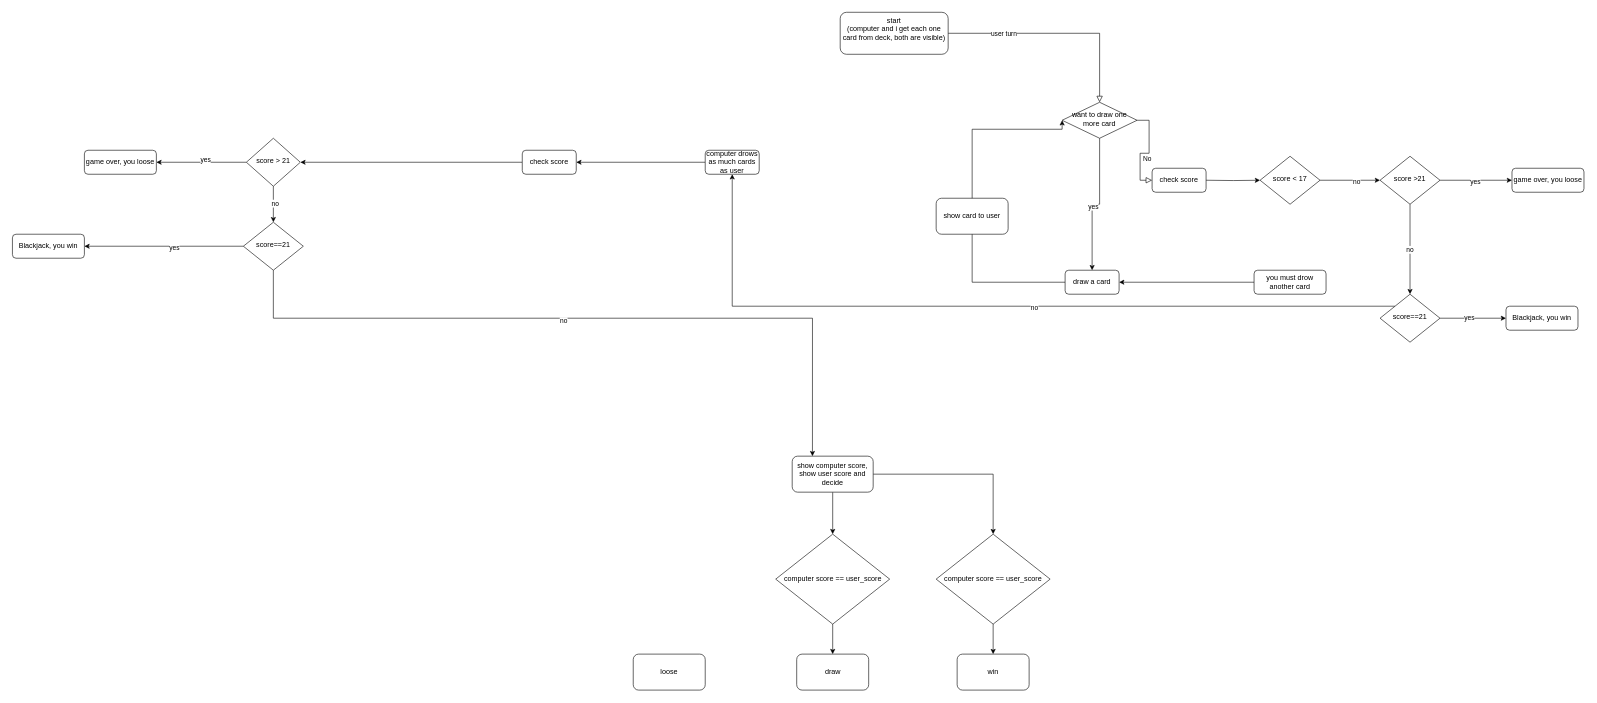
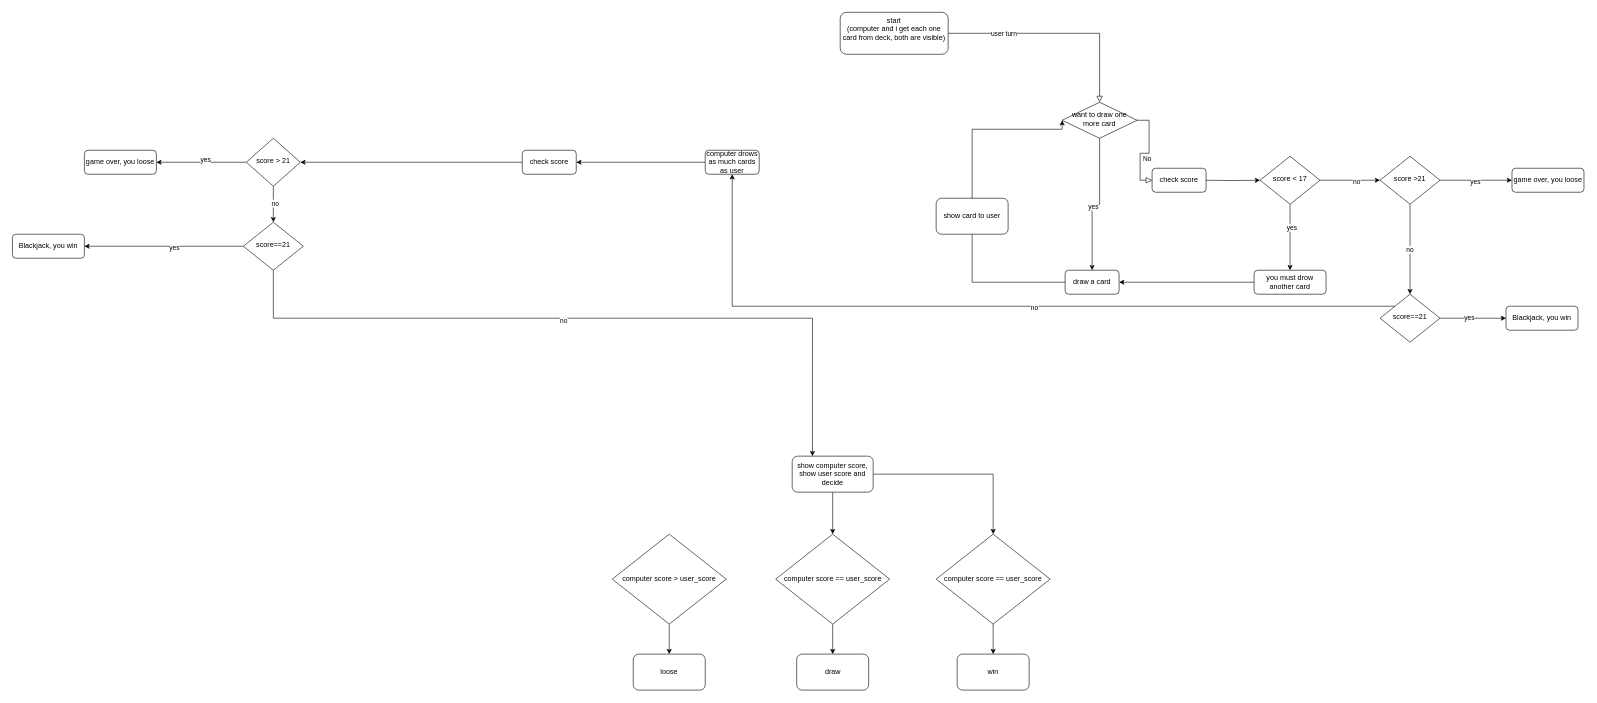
  <mxCell id="0" />
  <mxCell id="1" parent="0" />
  <mxCell id="2" value="" style="rounded=0;html=1;jettySize=auto;orthogonalLoop=1;fontSize=11;endArrow=block;endFill=0;endSize=8;strokeWidth=1;shadow=0;labelBackgroundColor=none;edgeStyle=orthogonalEdgeStyle;" parent="1" source="4" target="8" edge="1"><mxGeometry relative="1" as="geometry" /></mxCell>
  <mxCell id="3" value="user turn" style="edgeLabel;html=1;align=center;verticalAlign=middle;resizable=0;points=[];" vertex="1" connectable="0" parent="2"><mxGeometry x="-0.502" relative="1" as="geometry"><mxPoint as="offset" /></mxGeometry></mxCell>
  <mxCell id="4" value="start&lt;br&gt;(computer and i get each one card from deck, both are visible)&lt;div&gt;&lt;br&gt;&lt;/div&gt;" style="rounded=1;whiteSpace=wrap;html=1;fontSize=12;glass=0;strokeWidth=1;shadow=0;" parent="1" vertex="1"><mxGeometry x="1400" y="20" width="180" height="70" as="geometry" /></mxCell>
  <mxCell id="5" value="No" style="edgeStyle=orthogonalEdgeStyle;rounded=0;html=1;jettySize=auto;orthogonalLoop=1;fontSize=11;endArrow=block;endFill=0;endSize=8;strokeWidth=1;shadow=0;labelBackgroundColor=none;entryX=0;entryY=0.5;entryDx=0;entryDy=0;exitX=1;exitY=0.5;exitDx=0;exitDy=0;" parent="1" source="8" target="23" edge="1"><mxGeometry y="10" relative="1" as="geometry"><mxPoint as="offset" /><mxPoint x="1940" y="210" as="targetPoint" /></mxGeometry></mxCell>
  <mxCell id="6" style="edgeStyle=orthogonalEdgeStyle;rounded=0;orthogonalLoop=1;jettySize=auto;html=1;" edge="1" parent="1" source="8" target="25"><mxGeometry relative="1" as="geometry" /></mxCell>
  <mxCell id="7" value="yes" style="edgeLabel;html=1;align=center;verticalAlign=middle;resizable=0;points=[];" vertex="1" connectable="0" parent="6"><mxGeometry x="0.038" y="3" relative="1" as="geometry"><mxPoint as="offset" /></mxGeometry></mxCell>
  <mxCell id="8" value="want to draw one more card" style="rhombus;whiteSpace=wrap;html=1;shadow=0;fontFamily=Helvetica;fontSize=12;align=center;strokeWidth=1;spacing=6;spacingTop=-4;" parent="1" vertex="1"><mxGeometry x="1770" y="170" width="125" height="60" as="geometry" /></mxCell>
  <mxCell id="9" style="edgeStyle=orthogonalEdgeStyle;rounded=0;orthogonalLoop=1;jettySize=auto;html=1;entryX=1;entryY=0.5;entryDx=0;entryDy=0;" edge="1" parent="1" source="10" target="25"><mxGeometry relative="1" as="geometry" /></mxCell>
  <mxCell id="10" value="you must drow another card" style="rounded=1;whiteSpace=wrap;html=1;fontSize=12;glass=0;strokeWidth=1;shadow=0;" vertex="1" parent="1"><mxGeometry x="2090" y="450" width="120" height="40" as="geometry" /></mxCell>
  <mxCell id="11" style="edgeStyle=orthogonalEdgeStyle;rounded=0;orthogonalLoop=1;jettySize=auto;html=1;entryX=0;entryY=0.5;entryDx=0;entryDy=0;" edge="1" parent="1" source="15" target="18"><mxGeometry relative="1" as="geometry" /></mxCell>
  <mxCell id="12" value="no" style="edgeLabel;html=1;align=center;verticalAlign=middle;resizable=0;points=[];" vertex="1" connectable="0" parent="11"><mxGeometry x="0.192" y="-2" relative="1" as="geometry"><mxPoint as="offset" /></mxGeometry></mxCell>
+ <mxCell id="13" value="" style="edgeStyle=orthogonalEdgeStyle;rounded=0;orthogonalLoop=1;jettySize=auto;html=1;" edge="1" parent="1" source="15" target="10"><mxGeometry relative="1" as="geometry" /></mxCell>
+ <mxCell id="14" value="yes" style="edgeLabel;html=1;align=center;verticalAlign=middle;resizable=0;points=[];" vertex="1" connectable="0" parent="13"><mxGeometry x="-0.308" y="2" relative="1" as="geometry"><mxPoint as="offset" /></mxGeometry></mxCell>
  <mxCell id="15" value="score &amp;lt; 17" style="rhombus;whiteSpace=wrap;html=1;shadow=0;fontFamily=Helvetica;fontSize=12;align=center;strokeWidth=1;spacing=6;spacingTop=-4;" vertex="1" parent="1"><mxGeometry x="2100" y="260" width="100" height="80" as="geometry" /></mxCell>
  <mxCell id="16" style="edgeStyle=orthogonalEdgeStyle;rounded=0;orthogonalLoop=1;jettySize=auto;html=1;" edge="1" parent="1" source="18"><mxGeometry relative="1" as="geometry"><mxPoint x="2350" y="490" as="targetPoint" /></mxGeometry></mxCell>
  <mxCell id="17" value="no" style="edgeLabel;html=1;align=center;verticalAlign=middle;resizable=0;points=[];" vertex="1" connectable="0" parent="16"><mxGeometry x="-0.005" y="-2" relative="1" as="geometry"><mxPoint x="-1" y="-2" as="offset" /></mxGeometry></mxCell>
  <mxCell id="18" value="score &amp;gt;21" style="rhombus;whiteSpace=wrap;html=1;shadow=0;fontFamily=Helvetica;fontSize=12;align=center;strokeWidth=1;spacing=6;spacingTop=-4;" vertex="1" parent="1"><mxGeometry x="2300" y="260" width="100" height="80" as="geometry" /></mxCell>
  <mxCell id="19" value="" style="endArrow=classic;html=1;rounded=0;exitX=1;exitY=0.5;exitDx=0;exitDy=0;entryX=0;entryY=0.5;entryDx=0;entryDy=0;" edge="1" parent="1" source="18" target="21"><mxGeometry width="50" height="50" relative="1" as="geometry"><mxPoint x="2040" y="330" as="sourcePoint" /><mxPoint x="2250" y="330" as="targetPoint" /></mxGeometry></mxCell>
  <mxCell id="20" value="yes" style="edgeLabel;html=1;align=center;verticalAlign=middle;resizable=0;points=[];" vertex="1" connectable="0" parent="19"><mxGeometry x="-0.036" y="-1" relative="1" as="geometry"><mxPoint as="offset" /></mxGeometry></mxCell>
  <mxCell id="21" value="game over, you loose" style="rounded=1;whiteSpace=wrap;html=1;fontSize=12;glass=0;strokeWidth=1;shadow=0;" vertex="1" parent="1"><mxGeometry x="2520" y="280" width="120" height="40" as="geometry" /></mxCell>
  <mxCell id="22" style="edgeStyle=orthogonalEdgeStyle;rounded=0;orthogonalLoop=1;jettySize=auto;html=1;entryX=0;entryY=0.5;entryDx=0;entryDy=0;" edge="1" parent="1" target="15"><mxGeometry relative="1" as="geometry"><mxPoint x="2010" y="300" as="sourcePoint" /></mxGeometry></mxCell>
  <mxCell id="23" value="check score" style="rounded=1;whiteSpace=wrap;html=1;fontSize=12;glass=0;strokeWidth=1;shadow=0;" vertex="1" parent="1"><mxGeometry x="1920" y="280" width="90" height="40" as="geometry" /></mxCell>
  <mxCell id="24" value="" style="edgeStyle=orthogonalEdgeStyle;rounded=0;orthogonalLoop=1;jettySize=auto;html=1;entryX=0;entryY=0.5;entryDx=0;entryDy=0;" edge="1" parent="1" source="25" target="8"><mxGeometry relative="1" as="geometry"><mxPoint x="1620" y="390" as="targetPoint" /><Array as="points"><mxPoint x="1620" y="470" /><mxPoint x="1620" y="215" /></Array></mxGeometry></mxCell>
  <mxCell id="25" value="draw a card" style="rounded=1;whiteSpace=wrap;html=1;fontSize=12;glass=0;strokeWidth=1;shadow=0;" vertex="1" parent="1"><mxGeometry x="1775" y="450" width="90" height="40" as="geometry" /></mxCell>
  <mxCell id="26" style="edgeStyle=orthogonalEdgeStyle;rounded=0;orthogonalLoop=1;jettySize=auto;html=1;entryX=1;entryY=0.5;entryDx=0;entryDy=0;exitX=0;exitY=0.5;exitDx=0;exitDy=0;" edge="1" parent="1" source="33" target="31"><mxGeometry relative="1" as="geometry"><mxPoint x="640" y="270" as="sourcePoint" /></mxGeometry></mxCell>
  <mxCell id="27" style="edgeStyle=orthogonalEdgeStyle;rounded=0;orthogonalLoop=1;jettySize=auto;html=1;entryX=1;entryY=0.5;entryDx=0;entryDy=0;" edge="1" parent="1" source="31" target="32"><mxGeometry relative="1" as="geometry" /></mxCell>
  <mxCell id="28" value="yes" style="edgeLabel;html=1;align=center;verticalAlign=middle;resizable=0;points=[];" vertex="1" connectable="0" parent="27"><mxGeometry x="-0.074" y="-5" relative="1" as="geometry"><mxPoint as="offset" /></mxGeometry></mxCell>
  <mxCell id="29" style="edgeStyle=orthogonalEdgeStyle;rounded=0;orthogonalLoop=1;jettySize=auto;html=1;entryX=0.5;entryY=0;entryDx=0;entryDy=0;" edge="1" parent="1" source="31" target="49"><mxGeometry relative="1" as="geometry" /></mxCell>
  <mxCell id="30" value="no" style="edgeLabel;html=1;align=center;verticalAlign=middle;resizable=0;points=[];" vertex="1" connectable="0" parent="29"><mxGeometry x="-0.064" y="2" relative="1" as="geometry"><mxPoint as="offset" /></mxGeometry></mxCell>
  <mxCell id="31" value="score &amp;gt; 21" style="rhombus;whiteSpace=wrap;html=1;shadow=0;fontFamily=Helvetica;fontSize=12;align=center;strokeWidth=1;spacing=6;spacingTop=-4;" vertex="1" parent="1"><mxGeometry x="410" y="230" width="90" height="80" as="geometry" /></mxCell>
  <mxCell id="32" value="game over, you loose" style="rounded=1;whiteSpace=wrap;html=1;fontSize=12;glass=0;strokeWidth=1;shadow=0;" vertex="1" parent="1"><mxGeometry x="140" y="250" width="120" height="40" as="geometry" /></mxCell>
  <mxCell id="33" value="check score" style="rounded=1;whiteSpace=wrap;html=1;fontSize=12;glass=0;strokeWidth=1;shadow=0;" vertex="1" parent="1"><mxGeometry x="870" y="250" width="90" height="40" as="geometry" /></mxCell>
  <mxCell id="34" style="edgeStyle=orthogonalEdgeStyle;rounded=0;orthogonalLoop=1;jettySize=auto;html=1;entryX=1;entryY=0.5;entryDx=0;entryDy=0;" edge="1" parent="1" source="35" target="33"><mxGeometry relative="1" as="geometry" /></mxCell>
  <mxCell id="35" value="computer drows as much cards as user" style="rounded=1;whiteSpace=wrap;html=1;fontSize=12;glass=0;strokeWidth=1;shadow=0;" vertex="1" parent="1"><mxGeometry x="1175" y="250" width="90" height="40" as="geometry" /></mxCell>
  <mxCell id="36" style="edgeStyle=orthogonalEdgeStyle;rounded=0;orthogonalLoop=1;jettySize=auto;html=1;" edge="1" parent="1" source="40"><mxGeometry relative="1" as="geometry"><mxPoint x="2510" y="530" as="targetPoint" /></mxGeometry></mxCell>
  <mxCell id="37" value="yes" style="edgeLabel;html=1;align=center;verticalAlign=middle;resizable=0;points=[];" vertex="1" connectable="0" parent="36"><mxGeometry x="-0.125" y="2" relative="1" as="geometry"><mxPoint as="offset" /></mxGeometry></mxCell>
  <mxCell id="38" style="edgeStyle=orthogonalEdgeStyle;rounded=0;orthogonalLoop=1;jettySize=auto;html=1;entryX=0.5;entryY=1;entryDx=0;entryDy=0;" edge="1" parent="1" source="40" target="35"><mxGeometry relative="1" as="geometry"><mxPoint x="1280" y="480" as="targetPoint" /><Array as="points"><mxPoint x="1220" y="510" /></Array></mxGeometry></mxCell>
  <mxCell id="39" value="no" style="edgeLabel;html=1;align=center;verticalAlign=middle;resizable=0;points=[];" vertex="1" connectable="0" parent="38"><mxGeometry x="-0.092" y="2" relative="1" as="geometry"><mxPoint as="offset" /></mxGeometry></mxCell>
  <mxCell id="40" value="score==21" style="rhombus;whiteSpace=wrap;html=1;shadow=0;fontFamily=Helvetica;fontSize=12;align=center;strokeWidth=1;spacing=6;spacingTop=-4;" vertex="1" parent="1"><mxGeometry x="2300" y="490" width="100" height="80" as="geometry" /></mxCell>
  <mxCell id="41" value="Blackjack, you win" style="rounded=1;whiteSpace=wrap;html=1;fontSize=12;glass=0;strokeWidth=1;shadow=0;" vertex="1" parent="1"><mxGeometry x="2510" y="510" width="120" height="40" as="geometry" /></mxCell>
  <mxCell id="42" style="edgeStyle=orthogonalEdgeStyle;rounded=0;orthogonalLoop=1;jettySize=auto;html=1;" edge="1" parent="1" source="44" target="56"><mxGeometry relative="1" as="geometry" /></mxCell>
  <mxCell id="43" style="edgeStyle=orthogonalEdgeStyle;rounded=0;orthogonalLoop=1;jettySize=auto;html=1;entryX=0.5;entryY=0;entryDx=0;entryDy=0;" edge="1" parent="1" source="44" target="52"><mxGeometry relative="1" as="geometry" /></mxCell>
  <mxCell id="44" value="show computer score, show user score and decide" style="rounded=1;whiteSpace=wrap;html=1;fontSize=12;glass=0;strokeWidth=1;shadow=0;" vertex="1" parent="1"><mxGeometry x="1320" y="760" width="135" height="60" as="geometry" /></mxCell>
  <mxCell id="45" style="edgeStyle=orthogonalEdgeStyle;rounded=0;orthogonalLoop=1;jettySize=auto;html=1;" edge="1" parent="1" source="49" target="50"><mxGeometry relative="1" as="geometry"><mxPoint x="180" y="420" as="targetPoint" /></mxGeometry></mxCell>
  <mxCell id="46" value="yes" style="edgeLabel;html=1;align=center;verticalAlign=middle;resizable=0;points=[];" vertex="1" connectable="0" parent="45"><mxGeometry x="-0.125" y="2" relative="1" as="geometry"><mxPoint as="offset" /></mxGeometry></mxCell>
  <mxCell id="47" style="edgeStyle=orthogonalEdgeStyle;rounded=0;orthogonalLoop=1;jettySize=auto;html=1;entryX=0.25;entryY=0;entryDx=0;entryDy=0;" edge="1" parent="1" source="49" target="44"><mxGeometry relative="1" as="geometry"><mxPoint x="455" y="550" as="targetPoint" /><Array as="points"><mxPoint x="455" y="530" /><mxPoint x="1354" y="530" /></Array></mxGeometry></mxCell>
  <mxCell id="48" value="no" style="edgeLabel;html=1;align=center;verticalAlign=middle;resizable=0;points=[];" vertex="1" connectable="0" parent="47"><mxGeometry x="-0.069" y="-4" relative="1" as="geometry"><mxPoint as="offset" /></mxGeometry></mxCell>
  <mxCell id="49" value="score==21" style="rhombus;whiteSpace=wrap;html=1;shadow=0;fontFamily=Helvetica;fontSize=12;align=center;strokeWidth=1;spacing=6;spacingTop=-4;" vertex="1" parent="1"><mxGeometry x="405" y="370" width="100" height="80" as="geometry" /></mxCell>
  <mxCell id="50" value="Blackjack, you win" style="rounded=1;whiteSpace=wrap;html=1;fontSize=12;glass=0;strokeWidth=1;shadow=0;" vertex="1" parent="1"><mxGeometry x="20" y="390" width="120" height="40" as="geometry" /></mxCell>
  <mxCell id="51" value="" style="edgeStyle=orthogonalEdgeStyle;rounded=0;orthogonalLoop=1;jettySize=auto;html=1;" edge="1" parent="1" source="52" target="57"><mxGeometry relative="1" as="geometry" /></mxCell>
  <mxCell id="52" value="computer score == user_score" style="rhombus;whiteSpace=wrap;html=1;" vertex="1" parent="1"><mxGeometry x="1292.5" y="890" width="190" height="150" as="geometry" /></mxCell>
+ <mxCell id="53" value="" style="edgeStyle=orthogonalEdgeStyle;rounded=0;orthogonalLoop=1;jettySize=auto;html=1;" edge="1" parent="1" source="54" target="58"><mxGeometry relative="1" as="geometry" /></mxCell>
+ <mxCell id="54" value="computer score &amp;gt; user_score" style="rhombus;whiteSpace=wrap;html=1;" vertex="1" parent="1"><mxGeometry x="1020" y="890" width="190" height="150" as="geometry" /></mxCell>
  <mxCell id="55" value="" style="edgeStyle=orthogonalEdgeStyle;rounded=0;orthogonalLoop=1;jettySize=auto;html=1;" edge="1" parent="1" source="56" target="59"><mxGeometry relative="1" as="geometry" /></mxCell>
  <mxCell id="56" value="computer score == user_score" style="rhombus;whiteSpace=wrap;html=1;" vertex="1" parent="1"><mxGeometry x="1560" y="890" width="190" height="150" as="geometry" /></mxCell>
  <mxCell id="57" value="draw" style="rounded=1;whiteSpace=wrap;html=1;" vertex="1" parent="1"><mxGeometry x="1327.5" y="1090" width="120" height="60" as="geometry" /></mxCell>
  <mxCell id="58" value="loose" style="rounded=1;whiteSpace=wrap;html=1;" vertex="1" parent="1"><mxGeometry x="1055" y="1090" width="120" height="60" as="geometry" /></mxCell>
  <mxCell id="59" value="win" style="rounded=1;whiteSpace=wrap;html=1;" vertex="1" parent="1"><mxGeometry x="1595" y="1090" width="120" height="60" as="geometry" /></mxCell>
  <mxCell id="60" value="show card to user" style="rounded=1;whiteSpace=wrap;html=1;" vertex="1" parent="1"><mxGeometry x="1560" y="330" width="120" height="60" as="geometry" /></mxCell>
